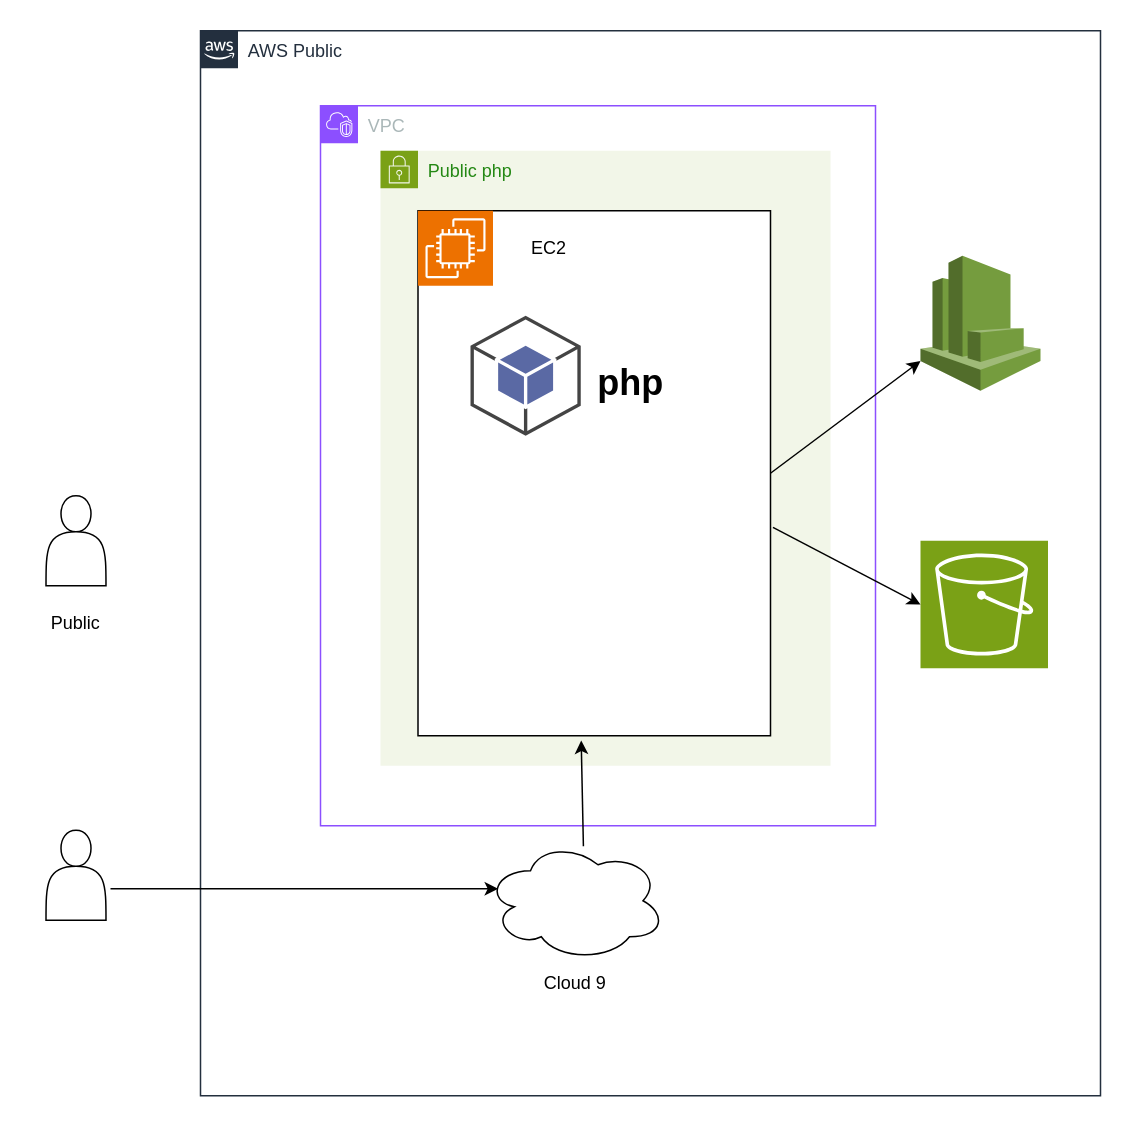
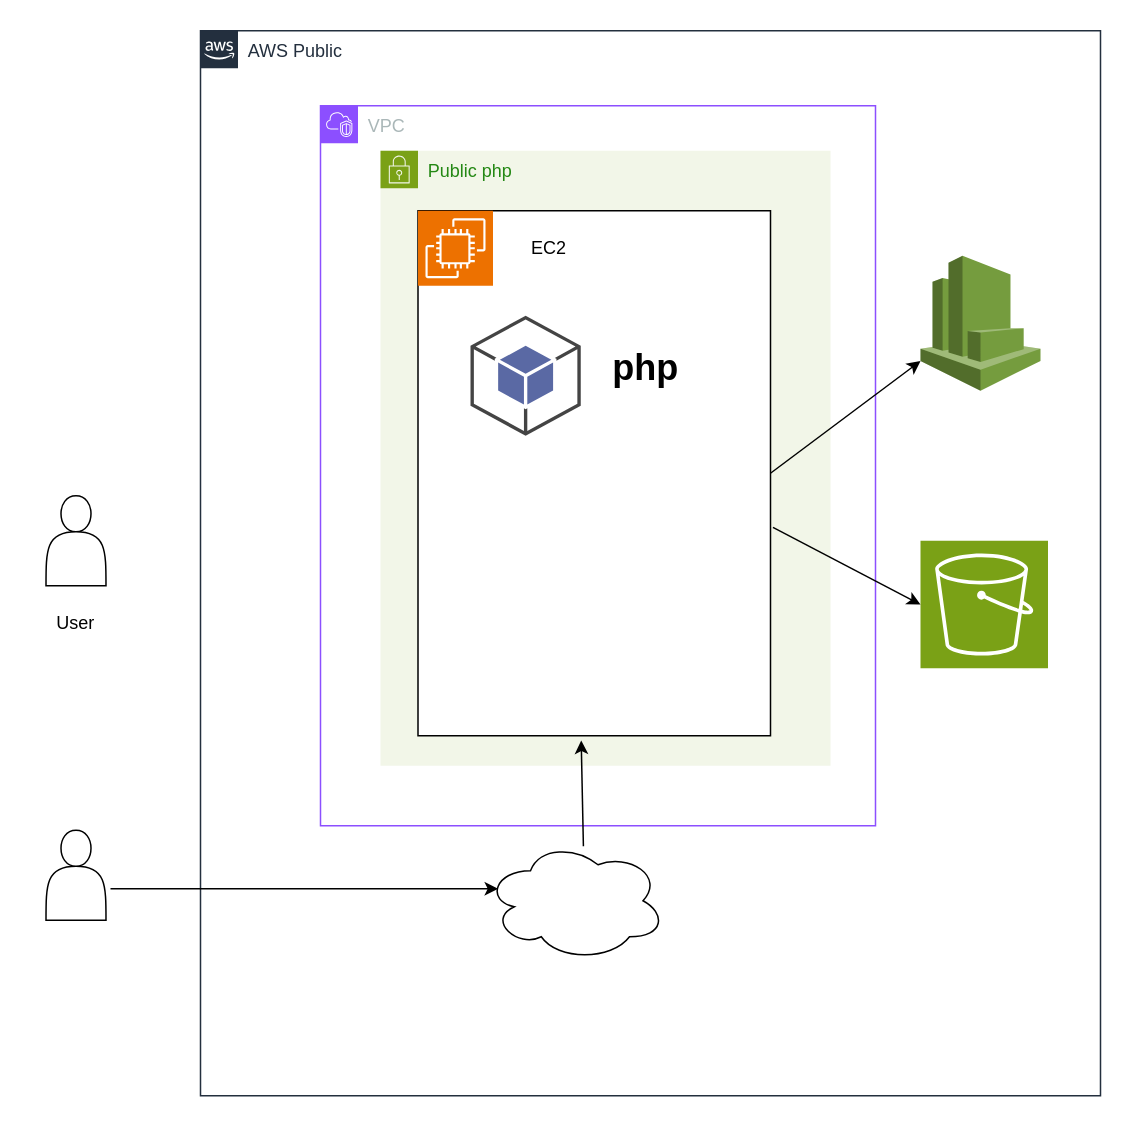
  <mxCell id="0" />
  <mxCell id="1" parent="0" />
  <mxCell id="2" value="AWS Public" style="points=[[0,0],[0.25,0],[0.5,0],[0.75,0],[1,0],[1,0.25],[1,0.5],[1,0.75],[1,1],[0.75,1],[0.5,1],[0.25,1],[0,1],[0,0.75],[0,0.5],[0,0.25]];outlineConnect=0;gradientColor=none;html=1;whiteSpace=wrap;fontSize=12;fontStyle=0;container=1;pointerEvents=0;collapsible=0;recursiveResize=0;shape=mxgraph.aws4.group;grIcon=mxgraph.aws4.group_aws_cloud_alt;strokeColor=#232F3E;fillColor=none;verticalAlign=top;align=left;spacingLeft=30;fontColor=#232F3E;dashed=0;" vertex="1" parent="1"><mxGeometry x="133" y="20" width="600" height="710" as="geometry" /></mxCell>
  <mxCell id="3" value="VPC" style="points=[[0,0],[0.25,0],[0.5,0],[0.75,0],[1,0],[1,0.25],[1,0.5],[1,0.75],[1,1],[0.75,1],[0.5,1],[0.25,1],[0,1],[0,0.75],[0,0.5],[0,0.25]];outlineConnect=0;gradientColor=none;html=1;whiteSpace=wrap;fontSize=12;fontStyle=0;container=1;pointerEvents=0;collapsible=0;recursiveResize=0;shape=mxgraph.aws4.group;grIcon=mxgraph.aws4.group_vpc2;strokeColor=#8C4FFF;fillColor=none;verticalAlign=top;align=left;spacingLeft=30;fontColor=#AAB7B8;dashed=0;" vertex="1" parent="2"><mxGeometry x="80" y="50" width="370" height="480" as="geometry" /></mxCell>
  <mxCell id="4" value="Public php" style="points=[[0,0],[0.25,0],[0.5,0],[0.75,0],[1,0],[1,0.25],[1,0.5],[1,0.75],[1,1],[0.75,1],[0.5,1],[0.25,1],[0,1],[0,0.75],[0,0.5],[0,0.25]];outlineConnect=0;gradientColor=none;html=1;whiteSpace=wrap;fontSize=12;fontStyle=0;container=1;pointerEvents=0;collapsible=0;recursiveResize=0;shape=mxgraph.aws4.group;grIcon=mxgraph.aws4.group_security_group;grStroke=0;strokeColor=#7AA116;fillColor=#F2F6E8;verticalAlign=top;align=left;spacingLeft=30;fontColor=#248814;dashed=0;" vertex="1" parent="3"><mxGeometry x="40" y="30" width="300" height="410" as="geometry" /></mxCell>
  <mxCell id="5" value="" style="rounded=0;whiteSpace=wrap;html=1;direction=south;" vertex="1" parent="4"><mxGeometry x="25" y="40" width="235" height="350" as="geometry" /></mxCell>
  <mxCell id="6" value="" style="sketch=0;points=[[0,0,0],[0.25,0,0],[0.5,0,0],[0.75,0,0],[1,0,0],[0,1,0],[0.25,1,0],[0.5,1,0],[0.75,1,0],[1,1,0],[0,0.25,0],[0,0.5,0],[0,0.75,0],[1,0.25,0],[1,0.5,0],[1,0.75,0]];outlineConnect=0;fontColor=#232F3E;fillColor=#ED7100;strokeColor=#ffffff;dashed=0;verticalLabelPosition=bottom;verticalAlign=top;align=center;html=1;fontSize=12;fontStyle=0;aspect=fixed;shape=mxgraph.aws4.resourceIcon;resIcon=mxgraph.aws4.ec2;" vertex="1" parent="4"><mxGeometry x="25" y="40" width="50" height="50" as="geometry" /></mxCell>
  <mxCell id="7" value="EC2&lt;br&gt;" style="text;html=1;strokeColor=none;fillColor=none;align=center;verticalAlign=middle;whiteSpace=wrap;rounded=0;" vertex="1" parent="4"><mxGeometry x="75" y="40" width="75" height="50" as="geometry" /></mxCell>
  <mxCell id="8" value="" style="outlineConnect=0;dashed=0;verticalLabelPosition=bottom;verticalAlign=top;align=center;html=1;shape=mxgraph.aws3.android;fillColor=#5A69A4;gradientColor=none;" vertex="1" parent="4"><mxGeometry x="60" y="110" width="73.5" height="80" as="geometry" /></mxCell>
- <mxCell id="9" value="&lt;h1&gt;php&lt;/h1&gt;" style="text;html=1;strokeColor=none;fillColor=none;spacing=5;spacingTop=-20;whiteSpace=wrap;overflow=hidden;rounded=0;" vertex="1" parent="4"><mxGeometry x="140" y="135" width="60" height="50" as="geometry" /></mxCell>
+ <mxCell id="9" value="&lt;h1&gt;php&lt;/h1&gt;" style="text;html=1;strokeColor=none;fillColor=none;spacing=5;spacingTop=-20;whiteSpace=wrap;overflow=hidden;rounded=0;" vertex="1" parent="4"><mxGeometry x="150" y="125" width="60" height="50" as="geometry" /></mxCell>
  <mxCell id="10" value="" style="ellipse;shape=cloud;whiteSpace=wrap;html=1;" vertex="1" parent="2"><mxGeometry x="190" y="540" width="120" height="80" as="geometry" /></mxCell>
- <mxCell id="11" value="Cloud 9" style="text;html=1;strokeColor=none;fillColor=none;align=center;verticalAlign=middle;whiteSpace=wrap;rounded=0;" vertex="1" parent="2"><mxGeometry x="220" y="620" width="60" height="30" as="geometry" /></mxCell>
  <mxCell id="12" value="" style="outlineConnect=0;dashed=0;verticalLabelPosition=bottom;verticalAlign=top;align=center;html=1;shape=mxgraph.aws3.cloudwatch;fillColor=#759C3E;gradientColor=none;" vertex="1" parent="2"><mxGeometry x="480" y="150" width="80" height="90" as="geometry" /></mxCell>
  <mxCell id="13" value="" style="sketch=0;points=[[0,0,0],[0.25,0,0],[0.5,0,0],[0.75,0,0],[1,0,0],[0,1,0],[0.25,1,0],[0.5,1,0],[0.75,1,0],[1,1,0],[0,0.25,0],[0,0.5,0],[0,0.75,0],[1,0.25,0],[1,0.5,0],[1,0.75,0]];outlineConnect=0;fontColor=#232F3E;fillColor=#7AA116;strokeColor=#ffffff;dashed=0;verticalLabelPosition=bottom;verticalAlign=top;align=center;html=1;fontSize=12;fontStyle=0;aspect=fixed;shape=mxgraph.aws4.resourceIcon;resIcon=mxgraph.aws4.s3;" vertex="1" parent="2"><mxGeometry x="480" y="340" width="85" height="85" as="geometry" /></mxCell>
  <mxCell id="14" value="" style="endArrow=classic;html=1;rounded=0;entryX=0;entryY=0.5;entryDx=0;entryDy=0;entryPerimeter=0;exitX=0.603;exitY=-0.007;exitDx=0;exitDy=0;exitPerimeter=0;" edge="1" parent="2" source="5" target="13"><mxGeometry width="50" height="50" relative="1" as="geometry"><mxPoint x="310" y="410" as="sourcePoint" /><mxPoint x="360" y="360" as="targetPoint" /></mxGeometry></mxCell>
  <mxCell id="15" value="" style="endArrow=classic;html=1;rounded=0;entryX=0;entryY=0.78;entryDx=0;entryDy=0;entryPerimeter=0;exitX=0.5;exitY=0;exitDx=0;exitDy=0;" edge="1" parent="2" source="5" target="12"><mxGeometry width="50" height="50" relative="1" as="geometry"><mxPoint x="310" y="410" as="sourcePoint" /><mxPoint x="360" y="360" as="targetPoint" /></mxGeometry></mxCell>
  <mxCell id="16" value="" style="endArrow=classic;html=1;rounded=0;exitX=0.544;exitY=0.046;exitDx=0;exitDy=0;exitPerimeter=0;entryX=1.009;entryY=0.537;entryDx=0;entryDy=0;entryPerimeter=0;" edge="1" parent="2" source="10" target="5"><mxGeometry width="50" height="50" relative="1" as="geometry"><mxPoint x="210" y="380" as="sourcePoint" /><mxPoint x="263" y="470" as="targetPoint" /></mxGeometry></mxCell>
  <mxCell id="17" value="" style="shape=actor;whiteSpace=wrap;html=1;" vertex="1" parent="1"><mxGeometry x="30" y="553" width="40" height="60" as="geometry" /></mxCell>
  <mxCell id="18" value="" style="shape=actor;whiteSpace=wrap;html=1;" vertex="1" parent="1"><mxGeometry x="30" y="330" width="40" height="60" as="geometry" /></mxCell>
- <mxCell id="19" value="Public" style="text;html=1;strokeColor=none;fillColor=none;align=center;verticalAlign=middle;whiteSpace=wrap;rounded=0;" vertex="1" parent="1"><mxGeometry x="20" y="400" width="60" height="30" as="geometry" /></mxCell>
+ <mxCell id="19" value="User" style="text;html=1;strokeColor=none;fillColor=none;align=center;verticalAlign=middle;whiteSpace=wrap;rounded=0;" vertex="1" parent="1"><mxGeometry x="20" y="400" width="60" height="30" as="geometry" /></mxCell>
  <mxCell id="20" value="" style="endArrow=classic;html=1;rounded=0;entryX=0.07;entryY=0.4;entryDx=0;entryDy=0;entryPerimeter=0;" edge="1" parent="1" target="10"><mxGeometry width="50" height="50" relative="1" as="geometry"><mxPoint x="73" y="592" as="sourcePoint" /><mxPoint x="473" y="380" as="targetPoint" /></mxGeometry></mxCell>
